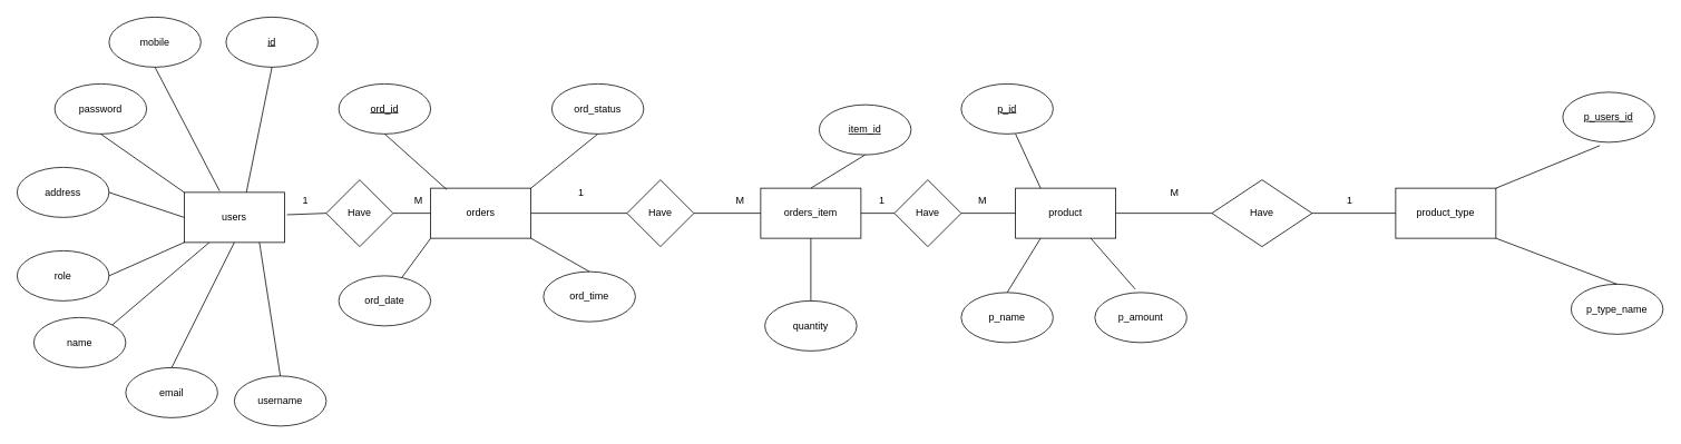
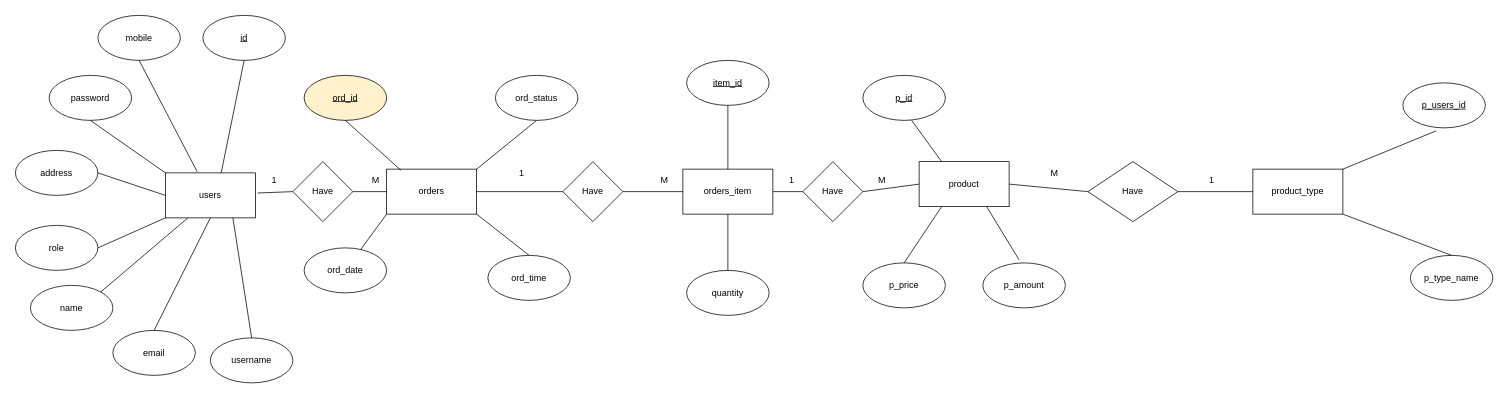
  <mxCell id="0" />
  <mxCell id="1" parent="0" />
  <mxCell id="2" value="users" style="rounded=0;whiteSpace=wrap;html=1;" parent="1" vertex="1"><mxGeometry x="220" y="230" width="120" height="60" as="geometry" /></mxCell>
  <mxCell id="3" value="&lt;u&gt;id&lt;/u&gt;" style="ellipse;whiteSpace=wrap;html=1;" parent="1" vertex="1"><mxGeometry x="270" y="20" width="110" height="60" as="geometry" /></mxCell>
  <mxCell id="4" value="name" style="ellipse;whiteSpace=wrap;html=1;" parent="1" vertex="1"><mxGeometry x="40" y="380" width="110" height="60" as="geometry" /></mxCell>
  <mxCell id="5" value="username" style="ellipse;whiteSpace=wrap;html=1;" parent="1" vertex="1"><mxGeometry x="280" y="450" width="110" height="60" as="geometry" /></mxCell>
  <mxCell id="6" value="password" style="ellipse;whiteSpace=wrap;html=1;" parent="1" vertex="1"><mxGeometry x="65" y="100" width="110" height="60" as="geometry" /></mxCell>
  <mxCell id="7" value="role" style="ellipse;whiteSpace=wrap;html=1;" parent="1" vertex="1"><mxGeometry x="20" y="300" width="110" height="60" as="geometry" /></mxCell>
  <mxCell id="8" value="address" style="ellipse;whiteSpace=wrap;html=1;" parent="1" vertex="1"><mxGeometry x="20" y="200" width="110" height="60" as="geometry" /></mxCell>
  <mxCell id="9" value="mobile" style="ellipse;whiteSpace=wrap;html=1;" parent="1" vertex="1"><mxGeometry x="130" y="20" width="110" height="60" as="geometry" /></mxCell>
  <mxCell id="10" value="email" style="ellipse;whiteSpace=wrap;html=1;" parent="1" vertex="1"><mxGeometry x="150" y="440" width="110" height="60" as="geometry" /></mxCell>
  <mxCell id="11" value="orders" style="rounded=0;whiteSpace=wrap;html=1;" parent="1" vertex="1"><mxGeometry x="515" y="225" width="120" height="60" as="geometry" /></mxCell>
- <mxCell id="12" value="product" style="rounded=0;whiteSpace=wrap;html=1;" vertex="1" parent="1"><mxGeometry x="1215" y="225" width="120" height="60" as="geometry" /></mxCell>
+ <mxCell id="12" value="product" style="rounded=0;whiteSpace=wrap;html=1;" vertex="1" parent="1"><mxGeometry x="1225" y="215" width="120" height="60" as="geometry" /></mxCell>
  <mxCell id="13" value="product_type" style="rounded=0;whiteSpace=wrap;html=1;" vertex="1" parent="1"><mxGeometry x="1670" y="225" width="120" height="60" as="geometry" /></mxCell>
  <mxCell id="14" value="Have" style="rhombus;whiteSpace=wrap;html=1;" vertex="1" parent="1"><mxGeometry x="1450" y="215" width="120" height="80" as="geometry" /></mxCell>
  <mxCell id="15" value="&lt;u&gt;p_users_id&lt;/u&gt;" style="ellipse;whiteSpace=wrap;html=1;" vertex="1" parent="1"><mxGeometry x="1870" y="110" width="110" height="60" as="geometry" /></mxCell>
  <mxCell id="16" value="p_type_name" style="ellipse;whiteSpace=wrap;html=1;" vertex="1" parent="1"><mxGeometry x="1880" y="340" width="110" height="60" as="geometry" /></mxCell>
- <mxCell id="17" value="&lt;u&gt;ord_id&lt;/u&gt;" style="ellipse;whiteSpace=wrap;html=1;" vertex="1" parent="1"><mxGeometry x="405" y="100" width="110" height="60" as="geometry" /></mxCell>
+ <mxCell id="17" value="&lt;u&gt;ord_id&lt;/u&gt;" style="ellipse;whiteSpace=wrap;html=1;fillColor=#fff2cc;" vertex="1" parent="1"><mxGeometry x="405" y="100" width="110" height="60" as="geometry" /></mxCell>
  <mxCell id="18" value="ord_date" style="ellipse;whiteSpace=wrap;html=1;" vertex="1" parent="1"><mxGeometry x="405" y="330" width="110" height="60" as="geometry" /></mxCell>
- <mxCell id="19" value="ord_time" style="ellipse;whiteSpace=wrap;html=1;" vertex="1" parent="1"><mxGeometry x="650" y="325" width="110" height="60" as="geometry" /></mxCell>
+ <mxCell id="19" value="ord_time" style="ellipse;whiteSpace=wrap;html=1;" vertex="1" parent="1"><mxGeometry x="650" y="340" width="110" height="60" as="geometry" /></mxCell>
  <mxCell id="20" value="ord_status" style="ellipse;whiteSpace=wrap;html=1;" vertex="1" parent="1"><mxGeometry x="660" y="100" width="110" height="60" as="geometry" /></mxCell>
  <mxCell id="21" value="1" style="text;html=1;align=center;verticalAlign=middle;resizable=0;points=[];autosize=1;strokeColor=none;fillColor=none;" vertex="1" parent="1"><mxGeometry x="350" y="225" width="30" height="30" as="geometry" /></mxCell>
  <mxCell id="22" value="M" style="text;html=1;align=center;verticalAlign=middle;resizable=0;points=[];autosize=1;strokeColor=none;fillColor=none;" vertex="1" parent="1"><mxGeometry x="485" y="225" width="30" height="30" as="geometry" /></mxCell>
  <mxCell id="23" value="1" style="text;html=1;align=center;verticalAlign=middle;resizable=0;points=[];autosize=1;strokeColor=none;fillColor=none;" vertex="1" parent="1"><mxGeometry x="680" y="215" width="30" height="30" as="geometry" /></mxCell>
  <mxCell id="24" value="M" style="text;html=1;align=center;verticalAlign=middle;resizable=0;points=[];autosize=1;strokeColor=none;fillColor=none;" vertex="1" parent="1"><mxGeometry x="870" y="225" width="30" height="30" as="geometry" /></mxCell>
  <mxCell id="25" value="" style="endArrow=none;html=1;rounded=0;entryX=0;entryY=0.5;entryDx=0;entryDy=0;exitX=1;exitY=0.5;exitDx=0;exitDy=0;" edge="1" parent="1" source="12" target="14"><mxGeometry width="50" height="50" relative="1" as="geometry"><mxPoint x="1220" y="280" as="sourcePoint" /><mxPoint x="1210" y="230" as="targetPoint" /></mxGeometry></mxCell>
  <mxCell id="26" value="" style="endArrow=none;html=1;rounded=0;exitX=0.62;exitY=0;exitDx=0;exitDy=0;exitPerimeter=0;entryX=0.5;entryY=1;entryDx=0;entryDy=0;" edge="1" parent="1" source="2" target="3"><mxGeometry width="50" height="50" relative="1" as="geometry"><mxPoint x="240" y="220" as="sourcePoint" /><mxPoint x="290" y="170" as="targetPoint" /></mxGeometry></mxCell>
  <mxCell id="27" value="" style="endArrow=none;html=1;rounded=0;exitX=0.353;exitY=-0.027;exitDx=0;exitDy=0;entryX=0.5;entryY=1;entryDx=0;entryDy=0;exitPerimeter=0;" edge="1" parent="1" source="2" target="9"><mxGeometry width="50" height="50" relative="1" as="geometry"><mxPoint x="160" y="160" as="sourcePoint" /><mxPoint x="210" y="110" as="targetPoint" /></mxGeometry></mxCell>
  <mxCell id="28" value="" style="endArrow=none;html=1;rounded=0;exitX=0;exitY=0;exitDx=0;exitDy=0;entryX=0.5;entryY=1;entryDx=0;entryDy=0;" edge="1" parent="1" source="2" target="6"><mxGeometry width="50" height="50" relative="1" as="geometry"><mxPoint x="120" y="220" as="sourcePoint" /><mxPoint x="170" y="170" as="targetPoint" /></mxGeometry></mxCell>
  <mxCell id="29" value="" style="endArrow=none;html=1;rounded=0;exitX=0;exitY=0.5;exitDx=0;exitDy=0;entryX=1;entryY=0.5;entryDx=0;entryDy=0;" edge="1" parent="1" source="2" target="8"><mxGeometry width="50" height="50" relative="1" as="geometry"><mxPoint x="130" y="290" as="sourcePoint" /><mxPoint x="180" y="240" as="targetPoint" /></mxGeometry></mxCell>
  <mxCell id="30" value="" style="endArrow=none;html=1;rounded=0;exitX=1;exitY=0.5;exitDx=0;exitDy=0;entryX=0;entryY=1;entryDx=0;entryDy=0;" edge="1" parent="1" source="7" target="2"><mxGeometry width="50" height="50" relative="1" as="geometry"><mxPoint x="170" y="340" as="sourcePoint" /><mxPoint x="220" y="290" as="targetPoint" /></mxGeometry></mxCell>
  <mxCell id="31" value="" style="endArrow=none;html=1;rounded=0;exitX=1;exitY=0;exitDx=0;exitDy=0;entryX=0.25;entryY=1;entryDx=0;entryDy=0;" edge="1" parent="1" source="4" target="2"><mxGeometry width="50" height="50" relative="1" as="geometry"><mxPoint x="180" y="390" as="sourcePoint" /><mxPoint x="230" y="340" as="targetPoint" /></mxGeometry></mxCell>
  <mxCell id="32" value="" style="endArrow=none;html=1;rounded=0;exitX=0.5;exitY=0;exitDx=0;exitDy=0;entryX=0.5;entryY=1;entryDx=0;entryDy=0;" edge="1" parent="1" source="10" target="2"><mxGeometry width="50" height="50" relative="1" as="geometry"><mxPoint x="220" y="440" as="sourcePoint" /><mxPoint x="270" y="390" as="targetPoint" /></mxGeometry></mxCell>
  <mxCell id="33" value="" style="endArrow=none;html=1;rounded=0;exitX=0.5;exitY=0;exitDx=0;exitDy=0;entryX=0.75;entryY=1;entryDx=0;entryDy=0;" edge="1" parent="1" source="5" target="2"><mxGeometry width="50" height="50" relative="1" as="geometry"><mxPoint x="280" y="410" as="sourcePoint" /><mxPoint x="330" y="360" as="targetPoint" /></mxGeometry></mxCell>
  <mxCell id="34" value="" style="endArrow=none;html=1;rounded=0;exitX=0.16;exitY=0.027;exitDx=0;exitDy=0;exitPerimeter=0;entryX=0.5;entryY=1;entryDx=0;entryDy=0;" edge="1" parent="1" source="11" target="17"><mxGeometry width="50" height="50" relative="1" as="geometry"><mxPoint x="515" y="220" as="sourcePoint" /><mxPoint x="565" y="170" as="targetPoint" /></mxGeometry></mxCell>
  <mxCell id="35" value="" style="endArrow=none;html=1;rounded=0;exitX=1;exitY=0;exitDx=0;exitDy=0;entryX=0.5;entryY=1;entryDx=0;entryDy=0;" edge="1" parent="1" source="11" target="20"><mxGeometry width="50" height="50" relative="1" as="geometry"><mxPoint x="630" y="225" as="sourcePoint" /><mxPoint x="680" y="175" as="targetPoint" /></mxGeometry></mxCell>
  <mxCell id="36" value="" style="endArrow=none;html=1;rounded=0;entryX=0;entryY=1;entryDx=0;entryDy=0;" edge="1" parent="1" source="18" target="11"><mxGeometry width="50" height="50" relative="1" as="geometry"><mxPoint x="440" y="340" as="sourcePoint" /><mxPoint x="490" y="290" as="targetPoint" /></mxGeometry></mxCell>
  <mxCell id="37" value="" style="endArrow=none;html=1;rounded=0;exitX=0.5;exitY=0;exitDx=0;exitDy=0;entryX=1;entryY=1;entryDx=0;entryDy=0;" edge="1" parent="1" source="19" target="11"><mxGeometry width="50" height="50" relative="1" as="geometry"><mxPoint x="700" y="330" as="sourcePoint" /><mxPoint x="750" y="280" as="targetPoint" /></mxGeometry></mxCell>
  <mxCell id="38" value="&lt;u&gt;p_id&lt;/u&gt;" style="ellipse;whiteSpace=wrap;html=1;" vertex="1" parent="1"><mxGeometry x="1150" y="100" width="110" height="60" as="geometry" /></mxCell>
- <mxCell id="39" value="p_name" style="ellipse;whiteSpace=wrap;html=1;" vertex="1" parent="1"><mxGeometry x="1150" y="350" width="110" height="60" as="geometry" /></mxCell>
+ <mxCell id="39" value="p_price" style="ellipse;whiteSpace=wrap;html=1;" vertex="1" parent="1"><mxGeometry x="1150" y="350" width="110" height="60" as="geometry" /></mxCell>
  <mxCell id="40" value="p_amount" style="ellipse;whiteSpace=wrap;html=1;" vertex="1" parent="1"><mxGeometry x="1310" y="350" width="110" height="60" as="geometry" /></mxCell>
  <mxCell id="41" value="" style="endArrow=none;html=1;rounded=0;exitX=0.25;exitY=0;exitDx=0;exitDy=0;entryX=0.5;entryY=1;entryDx=0;entryDy=0;" edge="1" parent="1" source="12"><mxGeometry width="50" height="50" relative="1" as="geometry"><mxPoint x="1120" y="245" as="sourcePoint" /><mxPoint x="1215" y="160" as="targetPoint" /></mxGeometry></mxCell>
  <mxCell id="42" value="" style="endArrow=none;html=1;rounded=0;exitX=0.5;exitY=0;exitDx=0;exitDy=0;entryX=0.25;entryY=1;entryDx=0;entryDy=0;" edge="1" parent="1" source="39" target="12"><mxGeometry width="50" height="50" relative="1" as="geometry"><mxPoint x="1205" y="350" as="sourcePoint" /><mxPoint x="1255" y="300" as="targetPoint" /></mxGeometry></mxCell>
  <mxCell id="43" value="" style="endArrow=none;html=1;rounded=0;exitX=0.439;exitY=-0.067;exitDx=0;exitDy=0;exitPerimeter=0;entryX=0.75;entryY=1;entryDx=0;entryDy=0;" edge="1" parent="1" source="40" target="12"><mxGeometry width="50" height="50" relative="1" as="geometry"><mxPoint x="1220" y="340" as="sourcePoint" /><mxPoint x="1270" y="290" as="targetPoint" /></mxGeometry></mxCell>
  <mxCell id="44" value="" style="endArrow=none;html=1;rounded=0;exitX=1;exitY=0.5;exitDx=0;exitDy=0;entryX=0;entryY=0.5;entryDx=0;entryDy=0;" edge="1" parent="1" source="14" target="13"><mxGeometry width="50" height="50" relative="1" as="geometry"><mxPoint x="1410" y="270" as="sourcePoint" /><mxPoint x="1460" y="220" as="targetPoint" /></mxGeometry></mxCell>
  <mxCell id="45" value="" style="endArrow=none;html=1;rounded=0;entryX=0.403;entryY=1.067;entryDx=0;entryDy=0;entryPerimeter=0;exitX=1;exitY=0;exitDx=0;exitDy=0;" edge="1" parent="1" source="13" target="15"><mxGeometry width="50" height="50" relative="1" as="geometry"><mxPoint x="1630" y="250" as="sourcePoint" /><mxPoint x="1680" y="200" as="targetPoint" /></mxGeometry></mxCell>
  <mxCell id="46" value="" style="endArrow=none;html=1;rounded=0;exitX=1;exitY=1;exitDx=0;exitDy=0;entryX=0.5;entryY=0;entryDx=0;entryDy=0;" edge="1" parent="1" source="13" target="16"><mxGeometry width="50" height="50" relative="1" as="geometry"><mxPoint x="1550" y="270" as="sourcePoint" /><mxPoint x="1690" y="350" as="targetPoint" /></mxGeometry></mxCell>
  <mxCell id="47" value="1" style="text;html=1;align=center;verticalAlign=middle;resizable=0;points=[];autosize=1;strokeColor=none;fillColor=none;" vertex="1" parent="1"><mxGeometry x="1600" y="225" width="30" height="30" as="geometry" /></mxCell>
  <mxCell id="48" value="M" style="text;html=1;align=center;verticalAlign=middle;resizable=0;points=[];autosize=1;strokeColor=none;fillColor=none;" vertex="1" parent="1"><mxGeometry x="1390" y="215" width="30" height="30" as="geometry" /></mxCell>
  <mxCell id="49" value="Have" style="rhombus;whiteSpace=wrap;html=1;" vertex="1" parent="1"><mxGeometry x="390" y="215" width="80" height="80" as="geometry" /></mxCell>
  <mxCell id="50" value="Have" style="rhombus;whiteSpace=wrap;html=1;" vertex="1" parent="1"><mxGeometry x="750" y="215" width="80" height="80" as="geometry" /></mxCell>
  <mxCell id="51" value="orders_item" style="rounded=0;whiteSpace=wrap;html=1;" vertex="1" parent="1"><mxGeometry x="910" y="225" width="120" height="60" as="geometry" /></mxCell>
  <mxCell id="52" value="" style="endArrow=none;html=1;rounded=0;entryX=0;entryY=0.5;entryDx=0;entryDy=0;exitX=1;exitY=0.5;exitDx=0;exitDy=0;" edge="1" parent="1" source="49" target="11"><mxGeometry width="50" height="50" relative="1" as="geometry"><mxPoint x="470" y="305" as="sourcePoint" /><mxPoint x="520" y="265" as="targetPoint" /></mxGeometry></mxCell>
  <mxCell id="53" value="" style="endArrow=none;html=1;rounded=0;exitX=1;exitY=0.5;exitDx=0;exitDy=0;entryX=0;entryY=0.5;entryDx=0;entryDy=0;" edge="1" parent="1" source="50" target="51"><mxGeometry width="50" height="50" relative="1" as="geometry"><mxPoint x="810" y="275" as="sourcePoint" /><mxPoint x="860" y="225" as="targetPoint" /></mxGeometry></mxCell>
  <mxCell id="54" value="Have" style="rhombus;whiteSpace=wrap;html=1;" vertex="1" parent="1"><mxGeometry x="1070" y="215" width="80" height="80" as="geometry" /></mxCell>
- <mxCell id="55" value="&lt;u&gt;item_id&lt;/u&gt;" style="ellipse;whiteSpace=wrap;html=1;" vertex="1" parent="1"><mxGeometry x="980" y="125" width="110" height="60" as="geometry" /></mxCell>
+ <mxCell id="55" value="&lt;u&gt;item_id&lt;/u&gt;" style="ellipse;whiteSpace=wrap;html=1;" vertex="1" parent="1"><mxGeometry x="915" y="80" width="110" height="60" as="geometry" /></mxCell>
  <mxCell id="56" value="quantity" style="ellipse;whiteSpace=wrap;html=1;" vertex="1" parent="1"><mxGeometry x="915" y="360" width="110" height="60" as="geometry" /></mxCell>
  <mxCell id="57" value="" style="endArrow=none;html=1;rounded=0;entryX=0;entryY=0.5;entryDx=0;entryDy=0;exitX=1;exitY=0.5;exitDx=0;exitDy=0;" edge="1" parent="1" source="51" target="54"><mxGeometry width="50" height="50" relative="1" as="geometry"><mxPoint x="1060" y="245" as="sourcePoint" /><mxPoint x="1110" y="195" as="targetPoint" /></mxGeometry></mxCell>
  <mxCell id="58" value="" style="endArrow=none;html=1;rounded=0;entryX=0;entryY=0.5;entryDx=0;entryDy=0;exitX=1;exitY=0.5;exitDx=0;exitDy=0;" edge="1" parent="1" source="54" target="12"><mxGeometry width="50" height="50" relative="1" as="geometry"><mxPoint x="1120" y="235" as="sourcePoint" /><mxPoint x="1170" y="185" as="targetPoint" /></mxGeometry></mxCell>
  <mxCell id="59" value="" style="endArrow=none;html=1;rounded=0;entryX=0;entryY=0.5;entryDx=0;entryDy=0;exitX=1;exitY=0.5;exitDx=0;exitDy=0;" edge="1" parent="1" source="11" target="50"><mxGeometry width="50" height="50" relative="1" as="geometry"><mxPoint x="650" y="275" as="sourcePoint" /><mxPoint x="700" y="225" as="targetPoint" /></mxGeometry></mxCell>
  <mxCell id="60" value="" style="endArrow=none;html=1;rounded=0;entryX=0;entryY=0.5;entryDx=0;entryDy=0;exitX=1.025;exitY=0.447;exitDx=0;exitDy=0;exitPerimeter=0;" edge="1" parent="1" source="2" target="49"><mxGeometry width="50" height="50" relative="1" as="geometry"><mxPoint x="340" y="280" as="sourcePoint" /><mxPoint x="390" y="230" as="targetPoint" /></mxGeometry></mxCell>
  <mxCell id="61" value="1" style="text;html=1;align=center;verticalAlign=middle;resizable=0;points=[];autosize=1;strokeColor=none;fillColor=none;" vertex="1" parent="1"><mxGeometry x="1040" y="225" width="30" height="30" as="geometry" /></mxCell>
  <mxCell id="62" value="M" style="text;html=1;align=center;verticalAlign=middle;resizable=0;points=[];autosize=1;strokeColor=none;fillColor=none;" vertex="1" parent="1"><mxGeometry x="1160" y="225" width="30" height="30" as="geometry" /></mxCell>
  <mxCell id="63" value="" style="endArrow=none;html=1;rounded=0;exitX=0.5;exitY=0;exitDx=0;exitDy=0;entryX=0.5;entryY=1;entryDx=0;entryDy=0;" edge="1" parent="1" source="51" target="55"><mxGeometry width="50" height="50" relative="1" as="geometry"><mxPoint x="960" y="225" as="sourcePoint" /><mxPoint x="1010" y="175" as="targetPoint" /></mxGeometry></mxCell>
  <mxCell id="64" value="" style="endArrow=none;html=1;rounded=0;exitX=0.5;exitY=0;exitDx=0;exitDy=0;entryX=0.5;entryY=1;entryDx=0;entryDy=0;" edge="1" parent="1" source="56" target="51"><mxGeometry width="50" height="50" relative="1" as="geometry"><mxPoint x="980" y="330" as="sourcePoint" /><mxPoint x="1030" y="280" as="targetPoint" /></mxGeometry></mxCell>
